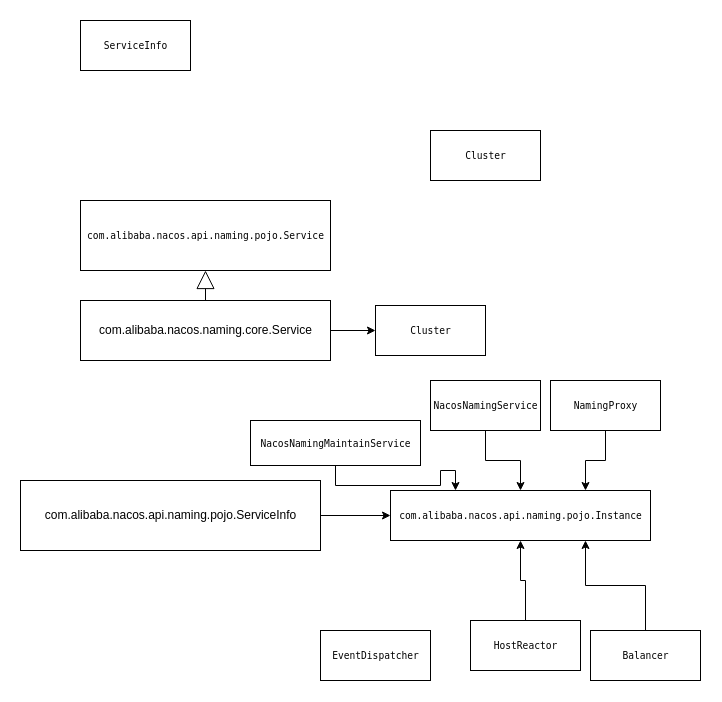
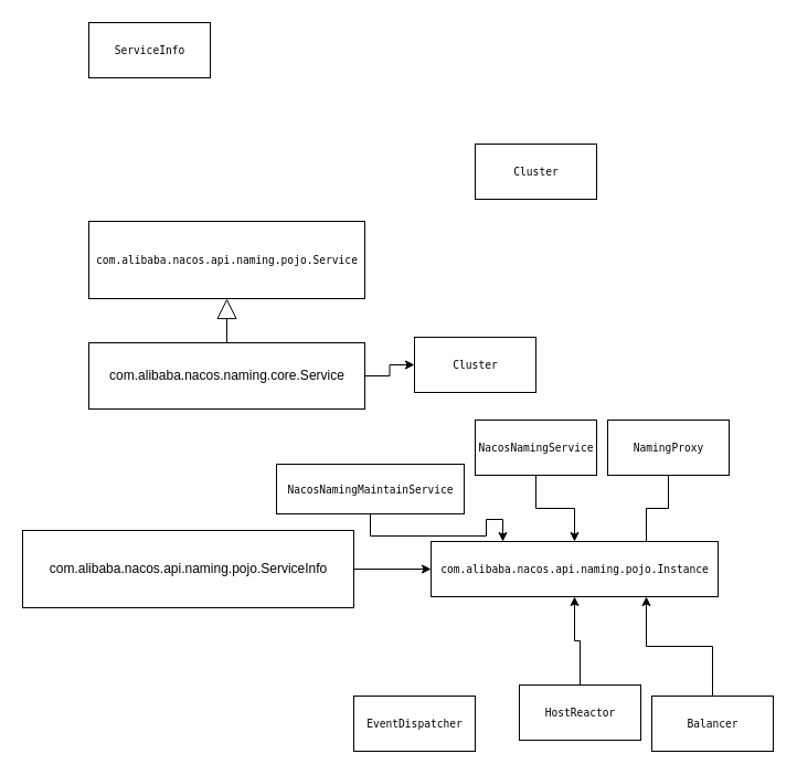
  <mxCell id="0" />
  <mxCell id="1" parent="0" />
  <mxCell id="2" value="&lt;pre style=&quot;background-color: rgb(255 , 255 , 255) ; font-size: 7.2pt&quot;&gt;ServiceInfo&lt;/pre&gt;" style="html=1;" vertex="1" parent="1"><mxGeometry x="80" y="20" width="110" height="50" as="geometry" /></mxCell>
  <mxCell id="3" value="&lt;pre style=&quot;background-color: rgb(255 , 255 , 255) ; font-size: 7.2pt&quot;&gt;&lt;span style=&quot;font-size: 7.2pt ; white-space: nowrap&quot;&gt;com.alibaba.nacos.api.naming.pojo.Instance&lt;/span&gt;&lt;/pre&gt;" style="html=1;" vertex="1" parent="1"><mxGeometry x="390" y="490" width="260" height="50" as="geometry" /></mxCell>
  <mxCell id="4" value="&lt;pre style=&quot;background-color: rgb(255 , 255 , 255) ; font-size: 7.2pt&quot;&gt;&lt;span style=&quot;font-size: 7.2pt ; white-space: nowrap&quot;&gt;com.alibaba.nacos.api.naming.pojo.&lt;/span&gt;Service&lt;/pre&gt;" style="html=1;" vertex="1" parent="1"><mxGeometry x="80" y="200" width="250" height="70" as="geometry" /></mxCell>
  <mxCell id="5" value="&lt;pre style=&quot;background-color: rgb(255 , 255 , 255) ; font-size: 7.2pt&quot;&gt;Cluster&lt;/pre&gt;" style="html=1;" vertex="1" parent="1"><mxGeometry x="430" y="130" width="110" height="50" as="geometry" /></mxCell>
  <mxCell id="6" style="edgeStyle=orthogonalEdgeStyle;rounded=0;orthogonalLoop=1;jettySize=auto;html=1;exitX=1;exitY=0.5;exitDx=0;exitDy=0;" edge="1" parent="1" source="7" target="9"><mxGeometry relative="1" as="geometry" /></mxCell>
- <mxCell id="7" value="com.alibaba.nacos.naming.core.Service" style="html=1;" vertex="1" parent="1"><mxGeometry x="80" y="300" width="250" height="60" as="geometry" /></mxCell>
+ <mxCell id="7" value="com.alibaba.nacos.naming.core.Service" style="html=1;" vertex="1" parent="1"><mxGeometry x="80" y="310" width="250" height="60" as="geometry" /></mxCell>
  <mxCell id="8" value="&lt;br&gt;" style="endArrow=block;endSize=16;endFill=0;html=1;exitX=0.5;exitY=0;exitDx=0;exitDy=0;" edge="1" parent="1" source="7" target="4"><mxGeometry width="160" relative="1" as="geometry"><mxPoint x="190" y="330" as="sourcePoint" /><mxPoint x="350" y="330" as="targetPoint" /></mxGeometry></mxCell>
  <mxCell id="9" value="&lt;pre style=&quot;background-color: rgb(255 , 255 , 255) ; font-size: 7.2pt&quot;&gt;Cluster&lt;/pre&gt;" style="html=1;" vertex="1" parent="1"><mxGeometry x="375" y="305" width="110" height="50" as="geometry" /></mxCell>
  <mxCell id="10" style="edgeStyle=orthogonalEdgeStyle;rounded=0;orthogonalLoop=1;jettySize=auto;html=1;exitX=1;exitY=0.5;exitDx=0;exitDy=0;entryX=0;entryY=0.5;entryDx=0;entryDy=0;" edge="1" parent="1" source="11" target="3"><mxGeometry relative="1" as="geometry" /></mxCell>
  <mxCell id="11" value="com.alibaba.nacos.api.naming.pojo.ServiceInfo" style="html=1;" vertex="1" parent="1"><mxGeometry x="20" y="480" width="300" height="70" as="geometry" /></mxCell>
  <mxCell id="12" style="edgeStyle=orthogonalEdgeStyle;rounded=0;orthogonalLoop=1;jettySize=auto;html=1;exitX=0.5;exitY=0;exitDx=0;exitDy=0;entryX=0.5;entryY=1;entryDx=0;entryDy=0;" edge="1" parent="1" source="13" target="3"><mxGeometry relative="1" as="geometry" /></mxCell>
  <mxCell id="13" value="&lt;pre style=&quot;background-color: rgb(255 , 255 , 255) ; font-size: 7.2pt&quot;&gt;HostReactor&lt;/pre&gt;" style="html=1;" vertex="1" parent="1"><mxGeometry x="470" y="620" width="110" height="50" as="geometry" /></mxCell>
  <mxCell id="14" value="&lt;pre style=&quot;background-color: rgb(255 , 255 , 255) ; font-size: 7.2pt&quot;&gt;EventDispatcher&lt;/pre&gt;" style="html=1;" vertex="1" parent="1"><mxGeometry x="320" y="630" width="110" height="50" as="geometry" /></mxCell>
  <mxCell id="15" style="edgeStyle=orthogonalEdgeStyle;rounded=0;orthogonalLoop=1;jettySize=auto;html=1;exitX=0.5;exitY=0;exitDx=0;exitDy=0;entryX=0.75;entryY=1;entryDx=0;entryDy=0;" edge="1" parent="1" source="16" target="3"><mxGeometry relative="1" as="geometry" /></mxCell>
  <mxCell id="16" value="&lt;pre style=&quot;background-color: rgb(255 , 255 , 255) ; font-size: 7.2pt&quot;&gt;Balancer&lt;/pre&gt;" style="html=1;" vertex="1" parent="1"><mxGeometry x="590" y="630" width="110" height="50" as="geometry" /></mxCell>
- <mxCell id="17" style="edgeStyle=orthogonalEdgeStyle;rounded=0;orthogonalLoop=1;jettySize=auto;html=1;entryX=0.75;entryY=0;entryDx=0;entryDy=0;" edge="1" parent="1" source="18" target="3"><mxGeometry relative="1" as="geometry" /></mxCell>
+ <mxCell id="17" style="edgeStyle=orthogonalEdgeStyle;rounded=0;orthogonalLoop=1;jettySize=auto;html=1;entryX=0.75;entryY=0;entryDx=0;entryDy=0;endArrow=none;" edge="1" parent="1" source="18" target="3"><mxGeometry relative="1" as="geometry" /></mxCell>
  <mxCell id="18" value="&lt;pre style=&quot;background-color: rgb(255 , 255 , 255) ; font-size: 7.2pt&quot;&gt;NamingProxy&lt;/pre&gt;" style="html=1;" vertex="1" parent="1"><mxGeometry x="550" y="380" width="110" height="50" as="geometry" /></mxCell>
  <mxCell id="19" style="edgeStyle=orthogonalEdgeStyle;rounded=0;orthogonalLoop=1;jettySize=auto;html=1;exitX=0.5;exitY=1;exitDx=0;exitDy=0;" edge="1" parent="1" source="20" target="3"><mxGeometry relative="1" as="geometry" /></mxCell>
  <mxCell id="20" value="&lt;pre style=&quot;background-color: rgb(255 , 255 , 255) ; font-size: 7.2pt&quot;&gt;NacosNamingService&lt;/pre&gt;" style="html=1;" vertex="1" parent="1"><mxGeometry x="430" y="380" width="110" height="50" as="geometry" /></mxCell>
  <mxCell id="21" style="edgeStyle=orthogonalEdgeStyle;rounded=0;orthogonalLoop=1;jettySize=auto;html=1;entryX=0.25;entryY=0;entryDx=0;entryDy=0;" edge="1" parent="1" source="22" target="3"><mxGeometry relative="1" as="geometry" /></mxCell>
  <mxCell id="22" value="&lt;pre style=&quot;background-color: rgb(255 , 255 , 255) ; font-size: 7.2pt&quot;&gt;NacosNamingMaintainService&lt;/pre&gt;" style="html=1;" vertex="1" parent="1"><mxGeometry x="250" y="420" width="170" height="45" as="geometry" /></mxCell>
